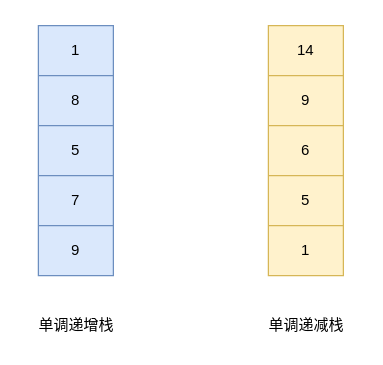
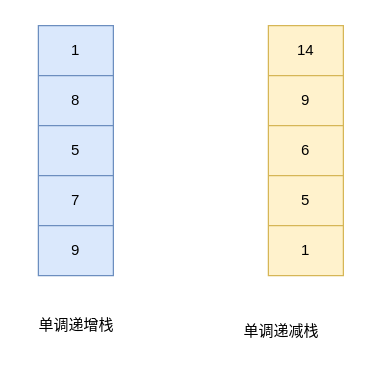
  <mxCell id="0" />
  <mxCell id="1" parent="0" />
  <mxCell id="2" value="" style="shape=table;html=1;whiteSpace=wrap;startSize=0;container=1;collapsible=0;childLayout=tableLayout;fillColor=#dae8fc;strokeColor=#6c8ebf;" vertex="1" parent="1"><mxGeometry x="30" y="20" width="60" height="200" as="geometry" /></mxCell>
  <mxCell id="3" style="shape=partialRectangle;html=1;whiteSpace=wrap;collapsible=0;dropTarget=0;pointerEvents=0;fillColor=none;top=0;left=0;bottom=0;right=0;points=[[0,0.5],[1,0.5]];portConstraint=eastwest;" vertex="1" parent="2"><mxGeometry width="60" height="40" as="geometry" /></mxCell>
  <mxCell id="4" value="1" style="shape=partialRectangle;html=1;whiteSpace=wrap;connectable=0;fillColor=none;top=0;left=0;bottom=0;right=0;overflow=hidden;pointerEvents=1;" vertex="1" parent="3"><mxGeometry width="60" height="40" as="geometry" /></mxCell>
  <mxCell id="5" style="shape=partialRectangle;html=1;whiteSpace=wrap;collapsible=0;dropTarget=0;pointerEvents=0;fillColor=none;top=0;left=0;bottom=0;right=0;points=[[0,0.5],[1,0.5]];portConstraint=eastwest;" vertex="1" parent="2"><mxGeometry y="40" width="60" height="40" as="geometry" /></mxCell>
  <mxCell id="6" value="8" style="shape=partialRectangle;html=1;whiteSpace=wrap;connectable=0;fillColor=none;top=0;left=0;bottom=0;right=0;overflow=hidden;pointerEvents=1;" vertex="1" parent="5"><mxGeometry width="60" height="40" as="geometry" /></mxCell>
  <mxCell id="7" value="" style="shape=partialRectangle;html=1;whiteSpace=wrap;collapsible=0;dropTarget=0;pointerEvents=0;fillColor=none;top=0;left=0;bottom=0;right=0;points=[[0,0.5],[1,0.5]];portConstraint=eastwest;" vertex="1" parent="2"><mxGeometry y="80" width="60" height="40" as="geometry" /></mxCell>
  <mxCell id="8" value="5" style="shape=partialRectangle;html=1;whiteSpace=wrap;connectable=0;fillColor=none;top=0;left=0;bottom=0;right=0;overflow=hidden;pointerEvents=1;" vertex="1" parent="7"><mxGeometry width="60" height="40" as="geometry" /></mxCell>
  <mxCell id="9" value="" style="shape=partialRectangle;html=1;whiteSpace=wrap;collapsible=0;dropTarget=0;pointerEvents=0;fillColor=none;top=0;left=0;bottom=0;right=0;points=[[0,0.5],[1,0.5]];portConstraint=eastwest;" vertex="1" parent="2"><mxGeometry y="120" width="60" height="40" as="geometry" /></mxCell>
  <mxCell id="10" value="7" style="shape=partialRectangle;html=1;whiteSpace=wrap;connectable=0;fillColor=none;top=0;left=0;bottom=0;right=0;overflow=hidden;pointerEvents=1;" vertex="1" parent="9"><mxGeometry width="60" height="40" as="geometry" /></mxCell>
  <mxCell id="11" value="" style="shape=partialRectangle;html=1;whiteSpace=wrap;collapsible=0;dropTarget=0;pointerEvents=0;fillColor=none;top=0;left=0;bottom=0;right=0;points=[[0,0.5],[1,0.5]];portConstraint=eastwest;" vertex="1" parent="2"><mxGeometry y="160" width="60" height="40" as="geometry" /></mxCell>
  <mxCell id="12" value="9" style="shape=partialRectangle;html=1;whiteSpace=wrap;connectable=0;fillColor=none;top=0;left=0;bottom=0;right=0;overflow=hidden;pointerEvents=1;" vertex="1" parent="11"><mxGeometry width="60" height="40" as="geometry" /></mxCell>
  <mxCell id="13" value="" style="shape=table;html=1;whiteSpace=wrap;startSize=0;container=1;collapsible=0;childLayout=tableLayout;fillColor=#fff2cc;strokeColor=#d6b656;" vertex="1" parent="1"><mxGeometry x="214" y="20" width="60" height="200" as="geometry" /></mxCell>
  <mxCell id="14" style="shape=partialRectangle;html=1;whiteSpace=wrap;collapsible=0;dropTarget=0;pointerEvents=0;fillColor=none;top=0;left=0;bottom=0;right=0;points=[[0,0.5],[1,0.5]];portConstraint=eastwest;" vertex="1" parent="13"><mxGeometry width="60" height="40" as="geometry" /></mxCell>
  <mxCell id="15" value="14" style="shape=partialRectangle;html=1;whiteSpace=wrap;connectable=0;fillColor=none;top=0;left=0;bottom=0;right=0;overflow=hidden;pointerEvents=1;" vertex="1" parent="14"><mxGeometry width="60" height="40" as="geometry" /></mxCell>
  <mxCell id="16" style="shape=partialRectangle;html=1;whiteSpace=wrap;collapsible=0;dropTarget=0;pointerEvents=0;fillColor=none;top=0;left=0;bottom=0;right=0;points=[[0,0.5],[1,0.5]];portConstraint=eastwest;" vertex="1" parent="13"><mxGeometry y="40" width="60" height="40" as="geometry" /></mxCell>
  <mxCell id="17" value="9" style="shape=partialRectangle;html=1;whiteSpace=wrap;connectable=0;fillColor=none;top=0;left=0;bottom=0;right=0;overflow=hidden;pointerEvents=1;" vertex="1" parent="16"><mxGeometry width="60" height="40" as="geometry" /></mxCell>
  <mxCell id="18" value="" style="shape=partialRectangle;html=1;whiteSpace=wrap;collapsible=0;dropTarget=0;pointerEvents=0;fillColor=none;top=0;left=0;bottom=0;right=0;points=[[0,0.5],[1,0.5]];portConstraint=eastwest;" vertex="1" parent="13"><mxGeometry y="80" width="60" height="40" as="geometry" /></mxCell>
  <mxCell id="19" value="6" style="shape=partialRectangle;html=1;whiteSpace=wrap;connectable=0;fillColor=none;top=0;left=0;bottom=0;right=0;overflow=hidden;pointerEvents=1;" vertex="1" parent="18"><mxGeometry width="60" height="40" as="geometry" /></mxCell>
  <mxCell id="20" value="" style="shape=partialRectangle;html=1;whiteSpace=wrap;collapsible=0;dropTarget=0;pointerEvents=0;fillColor=none;top=0;left=0;bottom=0;right=0;points=[[0,0.5],[1,0.5]];portConstraint=eastwest;" vertex="1" parent="13"><mxGeometry y="120" width="60" height="40" as="geometry" /></mxCell>
  <mxCell id="21" value="5" style="shape=partialRectangle;html=1;whiteSpace=wrap;connectable=0;fillColor=none;top=0;left=0;bottom=0;right=0;overflow=hidden;pointerEvents=1;" vertex="1" parent="20"><mxGeometry width="60" height="40" as="geometry" /></mxCell>
  <mxCell id="22" value="" style="shape=partialRectangle;html=1;whiteSpace=wrap;collapsible=0;dropTarget=0;pointerEvents=0;fillColor=none;top=0;left=0;bottom=0;right=0;points=[[0,0.5],[1,0.5]];portConstraint=eastwest;" vertex="1" parent="13"><mxGeometry y="160" width="60" height="40" as="geometry" /></mxCell>
  <mxCell id="23" value="1" style="shape=partialRectangle;html=1;whiteSpace=wrap;connectable=0;fillColor=none;top=0;left=0;bottom=0;right=0;overflow=hidden;pointerEvents=1;" vertex="1" parent="22"><mxGeometry width="60" height="40" as="geometry" /></mxCell>
  <mxCell id="24" value="单调递增栈" style="text;html=1;align=center;verticalAlign=middle;resizable=0;points=[];autosize=1;strokeColor=none;" vertex="1" parent="1"><mxGeometry x="20" y="250" width="80" height="20" as="geometry" /></mxCell>
- <mxCell id="25" value="单调递减栈" style="text;html=1;align=center;verticalAlign=middle;resizable=0;points=[];autosize=1;strokeColor=none;" vertex="1" parent="1"><mxGeometry x="204" y="250" width="80" height="20" as="geometry" /></mxCell>
+ <mxCell id="25" value="单调递减栈" style="text;html=1;align=center;verticalAlign=middle;resizable=0;points=[];autosize=1;strokeColor=none;" vertex="1" parent="1"><mxGeometry x="184" y="255" width="80" height="20" as="geometry" /></mxCell>
